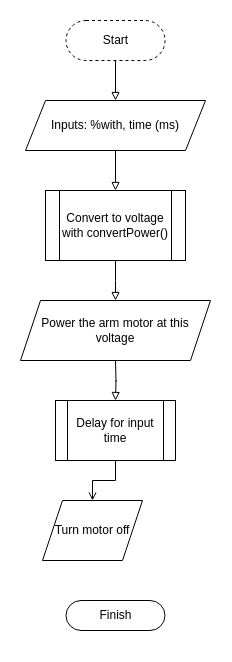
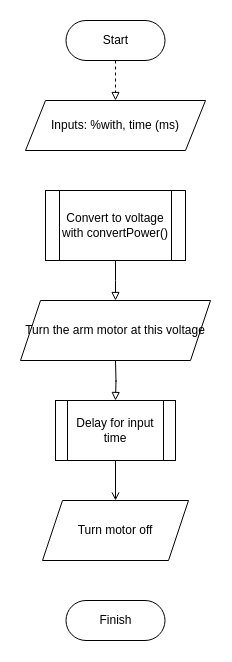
  <mxCell id="0" />
  <mxCell id="1" parent="0" />
  <mxCell id="2" value="&lt;font style=&quot;font-size: 12px;&quot;&gt;Inputs: %with, time (ms)&lt;/font&gt;" style="shape=parallelogram;perimeter=parallelogramPerimeter;whiteSpace=wrap;html=1;fixedSize=1;" vertex="1" parent="1"><mxGeometry x="25" y="100" width="180" height="50" as="geometry" /></mxCell>
- <mxCell id="3" value="" style="endArrow=block;html=1;rounded=0;endFill=0;exitX=0.5;exitY=1;exitDx=0;exitDy=0;entryX=0.5;entryY=0;entryDx=0;entryDy=0;" edge="1" parent="1" source="2" target="5"><mxGeometry width="50" height="50" relative="1" as="geometry"><mxPoint x="15" y="350" as="sourcePoint" /><mxPoint x="115" y="180" as="targetPoint" /></mxGeometry></mxCell>
  <mxCell id="4" style="edgeStyle=orthogonalEdgeStyle;rounded=0;orthogonalLoop=1;jettySize=auto;html=1;exitX=0.5;exitY=1;exitDx=0;exitDy=0;entryX=0.5;entryY=0;entryDx=0;entryDy=0;endArrow=block;endFill=0;" edge="1" parent="1" source="5"><mxGeometry relative="1" as="geometry"><mxPoint x="115" y="300" as="targetPoint" /></mxGeometry></mxCell>
  <mxCell id="5" value="&lt;font style=&quot;font-size: 12px;&quot;&gt;Convert to voltage with convertPower()&lt;/font&gt;" style="shape=process;whiteSpace=wrap;html=1;backgroundOutline=1;" vertex="1" parent="1"><mxGeometry x="45" y="190" width="140" height="70" as="geometry" /></mxCell>
  <mxCell id="6" style="edgeStyle=orthogonalEdgeStyle;rounded=0;orthogonalLoop=1;jettySize=auto;html=1;exitX=0.5;exitY=1;exitDx=0;exitDy=0;entryX=0.5;entryY=0;entryDx=0;entryDy=0;endArrow=block;endFill=0;" edge="1" parent="1"><mxGeometry relative="1" as="geometry"><mxPoint x="115" y="360" as="sourcePoint" /><mxPoint x="115" y="400" as="targetPoint" /></mxGeometry></mxCell>
- <mxCell id="7" value="Power the arm motor at this voltage" style="shape=parallelogram;perimeter=parallelogramPerimeter;whiteSpace=wrap;html=1;fixedSize=1;" vertex="1" parent="1"><mxGeometry x="20" y="300" width="190" height="60" as="geometry" /></mxCell>
+ <mxCell id="7" value="Turn the arm motor at this voltage" style="shape=parallelogram;perimeter=parallelogramPerimeter;whiteSpace=wrap;html=1;fixedSize=1;" vertex="1" parent="1"><mxGeometry x="20" y="300" width="190" height="60" as="geometry" /></mxCell>
  <mxCell id="8" style="edgeStyle=orthogonalEdgeStyle;rounded=0;orthogonalLoop=1;jettySize=auto;html=1;exitX=0.5;exitY=1;exitDx=0;exitDy=0;endArrow=open;endFill=0;" edge="1" parent="1" source="9" target="10"><mxGeometry relative="1" as="geometry" /></mxCell>
  <mxCell id="9" value="Delay for input time" style="shape=process;whiteSpace=wrap;html=1;backgroundOutline=1;" vertex="1" parent="1"><mxGeometry x="55" y="400" width="120" height="60" as="geometry" /></mxCell>
- <mxCell id="10" value="Turn motor off" style="shape=parallelogram;perimeter=parallelogramPerimeter;whiteSpace=wrap;html=1;fixedSize=1;" vertex="1" parent="1"><mxGeometry x="42" y="500" width="100" height="60" as="geometry" /></mxCell>
- <mxCell id="11" style="edgeStyle=orthogonalEdgeStyle;rounded=0;orthogonalLoop=1;jettySize=auto;html=1;entryX=0.5;entryY=0;entryDx=0;entryDy=0;endArrow=block;endFill=0;" edge="1" parent="1" source="12" target="2"><mxGeometry relative="1" as="geometry" /></mxCell>
- <mxCell id="12" value="Start" style="rounded=1;whiteSpace=wrap;html=1;arcSize=50;dashed=1;" vertex="1" parent="1"><mxGeometry x="65.5" y="20" width="99" height="40" as="geometry" /></mxCell>
- <mxCell id="13" value="Finish" style="rounded=1;whiteSpace=wrap;html=1;arcSize=50;" vertex="1" parent="1"><mxGeometry x="65.5" y="600" width="99" height="30" as="geometry" /></mxCell>
+ <mxCell id="10" value="Turn motor off" style="shape=parallelogram;perimeter=parallelogramPerimeter;whiteSpace=wrap;html=1;fixedSize=1;" vertex="1" parent="1"><mxGeometry x="42" y="500" width="146" height="60" as="geometry" /></mxCell>
+ <mxCell id="11" style="edgeStyle=orthogonalEdgeStyle;rounded=0;orthogonalLoop=1;jettySize=auto;html=1;entryX=0.5;entryY=0;entryDx=0;entryDy=0;endArrow=block;endFill=0;dashed=1;" edge="1" parent="1" source="12" target="2"><mxGeometry relative="1" as="geometry" /></mxCell>
+ <mxCell id="12" value="Start" style="rounded=1;whiteSpace=wrap;html=1;arcSize=50;" vertex="1" parent="1"><mxGeometry x="65.5" y="20" width="99" height="40" as="geometry" /></mxCell>
+ <mxCell id="13" value="Finish" style="rounded=1;whiteSpace=wrap;html=1;arcSize=50;" vertex="1" parent="1"><mxGeometry x="65.5" y="600" width="99" height="40" as="geometry" /></mxCell>
